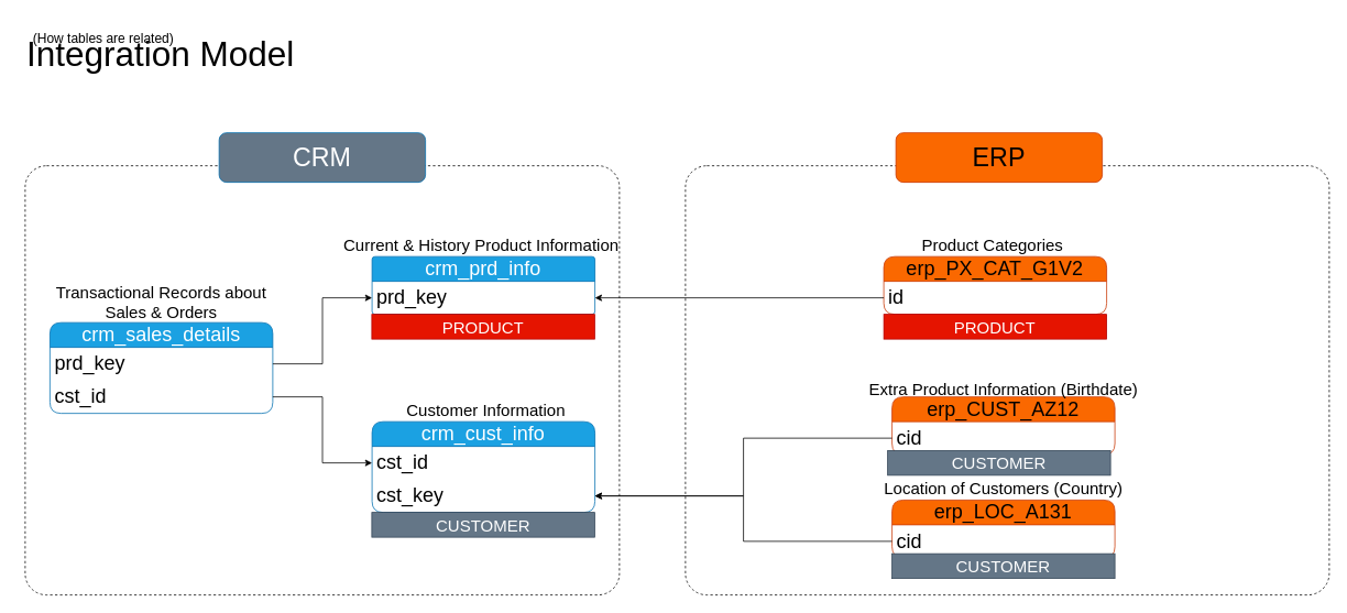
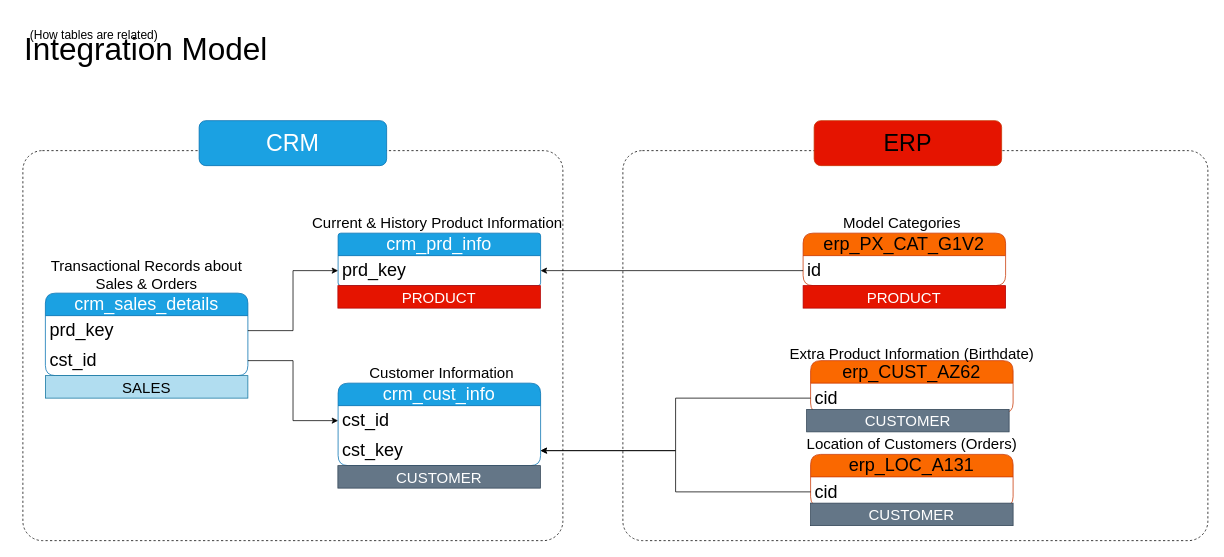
  <mxCell id="0" />
  <mxCell id="1" parent="0" />
  <mxCell id="2" value="&lt;font style=&quot;font-size: 42px;&quot;&gt;Integration Model&amp;nbsp;&lt;/font&gt;" style="text;html=1;align=center;verticalAlign=middle;whiteSpace=wrap;rounded=0;" parent="1" vertex="1"><mxGeometry x="20" y="20" width="360" height="90" as="geometry" /></mxCell>
  <mxCell id="3" value="&lt;font style=&quot;font-size: 16px;&quot;&gt;(How tables are related)&lt;/font&gt;" style="text;html=1;align=center;verticalAlign=middle;whiteSpace=wrap;rounded=0;" parent="1" vertex="1"><mxGeometry x="30" y="30" width="190" height="30" as="geometry" /></mxCell>
  <mxCell id="4" value="crm_cust_info" style="swimlane;fontStyle=0;childLayout=stackLayout;horizontal=1;startSize=30;horizontalStack=0;resizeParent=1;resizeParentMax=0;resizeLast=0;collapsible=1;marginBottom=0;whiteSpace=wrap;html=1;rounded=1;fillColor=#1ba1e2;fontColor=#ffffff;strokeColor=#006EAF;fontSize=24;" parent="1" vertex="1"><mxGeometry x="450.31" y="510" width="270" height="110" as="geometry" /></mxCell>
  <mxCell id="5" value="cst_id" style="text;strokeColor=none;fillColor=none;align=left;verticalAlign=middle;spacingLeft=4;spacingRight=4;overflow=hidden;points=[[0,0.5],[1,0.5]];portConstraint=eastwest;rotatable=0;whiteSpace=wrap;html=1;fontSize=24;" parent="4" vertex="1"><mxGeometry y="30" width="270" height="40" as="geometry" /></mxCell>
  <mxCell id="6" value="cst_key" style="text;strokeColor=none;fillColor=none;align=left;verticalAlign=middle;spacingLeft=4;spacingRight=4;overflow=hidden;points=[[0,0.5],[1,0.5]];portConstraint=eastwest;rotatable=0;whiteSpace=wrap;html=1;fontSize=24;" parent="4" vertex="1"><mxGeometry y="70" width="270" height="40" as="geometry" /></mxCell>
  <mxCell id="7" value="&lt;font style=&quot;font-size: 20px;&quot;&gt;Customer Information&lt;/font&gt;" style="text;html=1;align=center;verticalAlign=middle;whiteSpace=wrap;rounded=0;" parent="1" vertex="1"><mxGeometry x="487.19" y="480" width="203.12" height="30" as="geometry" /></mxCell>
  <mxCell id="8" value="crm_prd_info" style="swimlane;fontStyle=0;childLayout=stackLayout;horizontal=1;startSize=30;horizontalStack=0;resizeParent=1;resizeParentMax=0;resizeLast=0;collapsible=1;marginBottom=0;whiteSpace=wrap;html=1;rounded=1;fillColor=#1ba1e2;fontColor=#ffffff;strokeColor=#006EAF;fontSize=24;arcSize=4;" parent="1" vertex="1"><mxGeometry x="450.31" y="310" width="270" height="70" as="geometry" /></mxCell>
  <mxCell id="9" value="prd_key" style="text;strokeColor=none;fillColor=none;align=left;verticalAlign=middle;spacingLeft=4;spacingRight=4;overflow=hidden;points=[[0,0.5],[1,0.5]];portConstraint=eastwest;rotatable=0;whiteSpace=wrap;html=1;fontSize=24;" parent="8" vertex="1"><mxGeometry y="30" width="270" height="40" as="geometry" /></mxCell>
  <mxCell id="10" value="&lt;span style=&quot;font-size: 20px;&quot;&gt;Current &amp;amp; History Product Information&amp;nbsp;&lt;/span&gt;" style="text;html=1;align=center;verticalAlign=middle;whiteSpace=wrap;rounded=0;" parent="1" vertex="1"><mxGeometry x="400" y="280" width="370.62" height="30" as="geometry" /></mxCell>
  <mxCell id="11" value="crm_sales_details" style="swimlane;fontStyle=0;childLayout=stackLayout;horizontal=1;startSize=30;horizontalStack=0;resizeParent=1;resizeParentMax=0;resizeLast=0;collapsible=1;marginBottom=0;whiteSpace=wrap;html=1;rounded=1;fillColor=#1ba1e2;fontColor=#ffffff;strokeColor=#006EAF;fontSize=24;" parent="1" vertex="1"><mxGeometry x="60" y="390" width="270" height="110" as="geometry" /></mxCell>
  <mxCell id="12" value="prd_key&amp;nbsp;" style="text;strokeColor=none;fillColor=none;align=left;verticalAlign=middle;spacingLeft=4;spacingRight=4;overflow=hidden;points=[[0,0.5],[1,0.5]];portConstraint=eastwest;rotatable=0;whiteSpace=wrap;html=1;fontSize=24;" parent="11" vertex="1"><mxGeometry y="30" width="270" height="40" as="geometry" /></mxCell>
  <mxCell id="13" value="cst_id" style="text;strokeColor=none;fillColor=none;align=left;verticalAlign=middle;spacingLeft=4;spacingRight=4;overflow=hidden;points=[[0,0.5],[1,0.5]];portConstraint=eastwest;rotatable=0;whiteSpace=wrap;html=1;fontSize=24;" parent="11" vertex="1"><mxGeometry y="70" width="270" height="40" as="geometry" /></mxCell>
  <mxCell id="14" value="&lt;span style=&quot;font-size: 20px;&quot;&gt;Transactional Records about Sales &amp;amp; Orders&lt;/span&gt;" style="text;html=1;align=center;verticalAlign=middle;whiteSpace=wrap;rounded=0;" parent="1" vertex="1"><mxGeometry x="60" y="340" width="270" height="50" as="geometry" /></mxCell>
  <mxCell id="15" style="edgeStyle=orthogonalEdgeStyle;rounded=0;orthogonalLoop=1;jettySize=auto;html=1;entryX=0;entryY=0.5;entryDx=0;entryDy=0;" parent="1" source="13" target="5" edge="1"><mxGeometry relative="1" as="geometry" /></mxCell>
- <mxCell id="16" value="erp_CUST_AZ12" style="swimlane;fontStyle=0;childLayout=stackLayout;horizontal=1;startSize=30;horizontalStack=0;resizeParent=1;resizeParentMax=0;resizeLast=0;collapsible=1;marginBottom=0;whiteSpace=wrap;html=1;rounded=1;fillColor=#fa6800;fontColor=#000000;strokeColor=#C73500;fontSize=24;" parent="1" vertex="1"><mxGeometry x="1080.31" y="480" width="270" height="70" as="geometry" /></mxCell>
+ <mxCell id="16" value="erp_CUST_AZ62" style="swimlane;fontStyle=0;childLayout=stackLayout;horizontal=1;startSize=30;horizontalStack=0;resizeParent=1;resizeParentMax=0;resizeLast=0;collapsible=1;marginBottom=0;whiteSpace=wrap;html=1;rounded=1;fillColor=#fa6800;fontColor=#000000;strokeColor=#C73500;fontSize=24;" parent="1" vertex="1"><mxGeometry x="1080.31" y="480" width="270" height="70" as="geometry" /></mxCell>
  <mxCell id="17" value="cid" style="text;strokeColor=none;fillColor=none;align=left;verticalAlign=middle;spacingLeft=4;spacingRight=4;overflow=hidden;points=[[0,0.5],[1,0.5]];portConstraint=eastwest;rotatable=0;whiteSpace=wrap;html=1;fontSize=24;" parent="16" vertex="1"><mxGeometry y="30" width="270" height="40" as="geometry" /></mxCell>
  <mxCell id="18" value="&lt;span style=&quot;font-size: 20px;&quot;&gt;Extra Product Information (Birthdate)&lt;/span&gt;" style="text;html=1;align=center;verticalAlign=middle;whiteSpace=wrap;rounded=0;" parent="1" vertex="1"><mxGeometry x="1030" y="455" width="370.62" height="30" as="geometry" /></mxCell>
  <mxCell id="19" style="edgeStyle=orthogonalEdgeStyle;rounded=0;orthogonalLoop=1;jettySize=auto;html=1;entryX=1;entryY=0.5;entryDx=0;entryDy=0;" parent="1" source="17" target="6" edge="1"><mxGeometry relative="1" as="geometry" /></mxCell>
  <mxCell id="20" style="edgeStyle=orthogonalEdgeStyle;rounded=0;orthogonalLoop=1;jettySize=auto;html=1;entryX=0;entryY=0.5;entryDx=0;entryDy=0;" parent="1" source="12" target="9" edge="1"><mxGeometry relative="1" as="geometry" /></mxCell>
  <mxCell id="21" value="erp_LOC_A131" style="swimlane;fontStyle=0;childLayout=stackLayout;horizontal=1;startSize=30;horizontalStack=0;resizeParent=1;resizeParentMax=0;resizeLast=0;collapsible=1;marginBottom=0;whiteSpace=wrap;html=1;rounded=1;fillColor=#fa6800;fontColor=#000000;strokeColor=#C73500;fontSize=24;" parent="1" vertex="1"><mxGeometry x="1080.31" y="605" width="270" height="70" as="geometry" /></mxCell>
  <mxCell id="22" value="cid" style="text;strokeColor=none;fillColor=none;align=left;verticalAlign=middle;spacingLeft=4;spacingRight=4;overflow=hidden;points=[[0,0.5],[1,0.5]];portConstraint=eastwest;rotatable=0;whiteSpace=wrap;html=1;fontSize=24;" parent="21" vertex="1"><mxGeometry y="30" width="270" height="40" as="geometry" /></mxCell>
- <mxCell id="23" value="&lt;span style=&quot;font-size: 20px;&quot;&gt;Location of Customers (Country)&lt;/span&gt;" style="text;html=1;align=center;verticalAlign=middle;whiteSpace=wrap;rounded=0;" parent="1" vertex="1"><mxGeometry x="1030" y="575" width="370.62" height="30" as="geometry" /></mxCell>
+ <mxCell id="23" value="&lt;span style=&quot;font-size: 20px;&quot;&gt;Location of Customers (Orders)&lt;/span&gt;" style="text;html=1;align=center;verticalAlign=middle;whiteSpace=wrap;rounded=0;" parent="1" vertex="1"><mxGeometry x="1030" y="575" width="370.62" height="30" as="geometry" /></mxCell>
  <mxCell id="24" style="edgeStyle=orthogonalEdgeStyle;rounded=0;orthogonalLoop=1;jettySize=auto;html=1;entryX=1;entryY=0.5;entryDx=0;entryDy=0;" parent="1" source="22" target="6" edge="1"><mxGeometry relative="1" as="geometry" /></mxCell>
  <mxCell id="25" value="erp_PX_CAT_G1V2" style="swimlane;fontStyle=0;childLayout=stackLayout;horizontal=1;startSize=30;horizontalStack=0;resizeParent=1;resizeParentMax=0;resizeLast=0;collapsible=1;marginBottom=0;whiteSpace=wrap;html=1;rounded=1;fillColor=#fa6800;fontColor=#000000;strokeColor=#C73500;fontSize=24;" parent="1" vertex="1"><mxGeometry x="1070.31" y="310" width="270" height="70" as="geometry" /></mxCell>
  <mxCell id="26" value="id" style="text;strokeColor=none;fillColor=none;align=left;verticalAlign=middle;spacingLeft=4;spacingRight=4;overflow=hidden;points=[[0,0.5],[1,0.5]];portConstraint=eastwest;rotatable=0;whiteSpace=wrap;html=1;fontSize=24;" parent="25" vertex="1"><mxGeometry y="30" width="270" height="40" as="geometry" /></mxCell>
- <mxCell id="27" value="&lt;span style=&quot;font-size: 20px;&quot;&gt;Product Categories&amp;nbsp;&lt;/span&gt;" style="text;html=1;align=center;verticalAlign=middle;whiteSpace=wrap;rounded=0;" parent="1" vertex="1"><mxGeometry x="1080.31" y="280" width="250" height="30" as="geometry" /></mxCell>
+ <mxCell id="27" value="&lt;span style=&quot;font-size: 20px;&quot;&gt;Model Categories&amp;nbsp;&lt;/span&gt;" style="text;html=1;align=center;verticalAlign=middle;whiteSpace=wrap;rounded=0;" parent="1" vertex="1"><mxGeometry x="1080.31" y="280" width="250" height="30" as="geometry" /></mxCell>
  <mxCell id="28" style="edgeStyle=orthogonalEdgeStyle;rounded=0;orthogonalLoop=1;jettySize=auto;html=1;entryX=1;entryY=0.5;entryDx=0;entryDy=0;" parent="1" source="26" target="9" edge="1"><mxGeometry relative="1" as="geometry" /></mxCell>
  <mxCell id="29" value="" style="rounded=1;whiteSpace=wrap;html=1;arcSize=5;fillColor=none;dashed=1;" parent="1" vertex="1"><mxGeometry y="200" width="720" height="520" as="geometry" x="30" /></mxCell>
- <mxCell id="30" value="&lt;font style=&quot;font-size: 31px;&quot;&gt;CRM&lt;/font&gt;" style="rounded=1;whiteSpace=wrap;html=1;fillColor=#647687;fontColor=#ffffff;strokeColor=#006EAF;" parent="1" vertex="1"><mxGeometry x="265" y="160" width="250" height="60" as="geometry" /></mxCell>
+ <mxCell id="30" value="&lt;font style=&quot;font-size: 31px;&quot;&gt;CRM&lt;/font&gt;" style="rounded=1;whiteSpace=wrap;html=1;fillColor=#1ba1e2;fontColor=#ffffff;strokeColor=#006EAF;" parent="1" vertex="1"><mxGeometry x="265" y="160" width="250" height="60" as="geometry" /></mxCell>
  <mxCell id="31" value="" style="rounded=1;whiteSpace=wrap;html=1;arcSize=5;fillColor=none;dashed=1;" parent="1" vertex="1"><mxGeometry x="830" y="200" width="780" height="520" as="geometry" /></mxCell>
- <mxCell id="32" value="&lt;span style=&quot;font-size: 31px;&quot;&gt;ERP&lt;/span&gt;" style="rounded=1;whiteSpace=wrap;html=1;fillColor=#fa6800;fontColor=#000000;strokeColor=#C73500;" parent="1" vertex="1"><mxGeometry x="1085" y="160" width="250" height="60" as="geometry" /></mxCell>
+ <mxCell id="32" value="&lt;span style=&quot;font-size: 31px;&quot;&gt;ERP&lt;/span&gt;" style="rounded=1;whiteSpace=wrap;html=1;fillColor=#e51400;fontColor=#000000;strokeColor=#C73500;" parent="1" vertex="1"><mxGeometry x="1085" y="160" width="250" height="60" as="geometry" /></mxCell>
  <mxCell id="33" value="&lt;span style=&quot;font-size: 20px;&quot;&gt;PRODUCT&lt;/span&gt;" style="text;html=1;strokeColor=#B20000;fillColor=#e51400;align=center;verticalAlign=middle;whiteSpace=wrap;overflow=hidden;fontColor=#ffffff;" vertex="1" parent="1"><mxGeometry x="450" y="380" width="270" height="30" as="geometry" /></mxCell>
  <mxCell id="34" value="&lt;span style=&quot;font-size: 20px;&quot;&gt;PRODUCT&lt;/span&gt;" style="text;html=1;strokeColor=#B20000;fillColor=#e51400;align=center;verticalAlign=middle;whiteSpace=wrap;overflow=hidden;fontColor=#ffffff;" vertex="1" parent="1"><mxGeometry x="1070.31" y="380" width="270" height="30" as="geometry" /></mxCell>
  <mxCell id="35" value="&lt;span style=&quot;font-size: 20px;&quot;&gt;CUSTOMER&lt;/span&gt;" style="text;html=1;strokeColor=#314354;fillColor=#647687;align=center;verticalAlign=middle;whiteSpace=wrap;overflow=hidden;fontColor=#ffffff;" vertex="1" parent="1"><mxGeometry x="450" y="620" width="270" height="30" as="geometry" /></mxCell>
  <mxCell id="36" value="&lt;span style=&quot;font-size: 20px;&quot;&gt;CUSTOMER&lt;/span&gt;" style="text;html=1;strokeColor=#314354;fillColor=#647687;align=center;verticalAlign=middle;whiteSpace=wrap;overflow=hidden;fontColor=#ffffff;" vertex="1" parent="1"><mxGeometry x="1075" y="545" width="270" height="30" as="geometry" /></mxCell>
  <mxCell id="37" value="&lt;span style=&quot;font-size: 20px;&quot;&gt;CUSTOMER&lt;/span&gt;" style="text;html=1;strokeColor=#314354;fillColor=#647687;align=center;verticalAlign=middle;whiteSpace=wrap;overflow=hidden;fontColor=#ffffff;" vertex="1" parent="1"><mxGeometry x="1080.31" y="670" width="270" height="30" as="geometry" /></mxCell>
+ <mxCell id="38" value="&lt;span style=&quot;font-size: 20px;&quot;&gt;SALES&lt;/span&gt;" style="text;html=1;strokeColor=#10739e;fillColor=#b1ddf0;align=center;verticalAlign=middle;whiteSpace=wrap;overflow=hidden;" vertex="1" parent="1"><mxGeometry x="60" y="500" width="270" height="30" as="geometry" /></mxCell>
